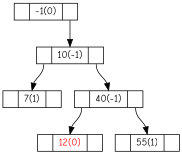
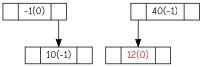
  digraph {
    fontname="Comic Neue"
    node [color=black fontname="Comic Neue" shape=record]
    edge [fontname="Comic Neue" headport=D tailport=R]
    n1 [height=.1 label="<L> |<D> -1(0)|<R> "]
    n2 [height=.1 label="<L> |<D> 10(-1)|<R> "]
-   n3 [height=.1 label="<L> |<D> 7(1)|<R> "]
    n4 [height=.1 label="<L> |<D> 40(-1)|<R> "]
    n5 [fontcolor=red height=.1 label="<L> |<D> 12(0)|<R> "]
-   n6 [height=.1 label="<L> |<D> 55(1)|<R> "]
    n1 -> n2
-   n2 -> n3 [tailport=L]
-   n2 -> n4
    n4 -> n5 [tailport=L]
-   n4 -> n6
  }
